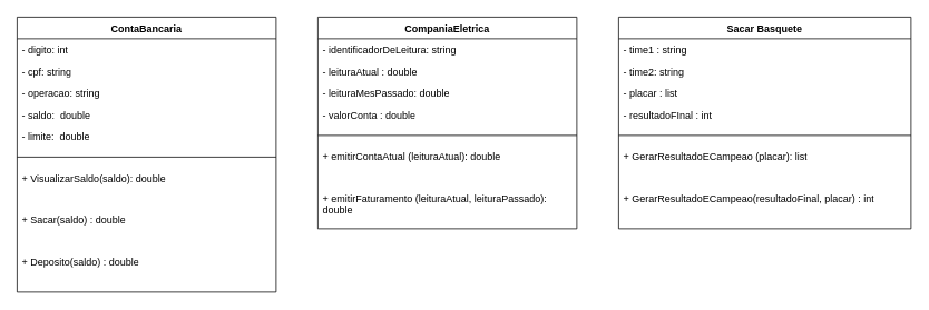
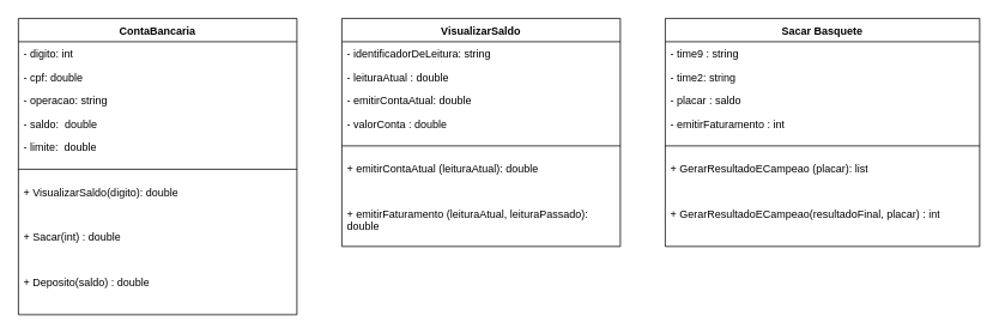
  <mxCell id="0" />
  <mxCell id="1" parent="0" />
  <mxCell id="2" value="ContaBancaria" style="swimlane;fontStyle=1;align=center;verticalAlign=top;childLayout=stackLayout;horizontal=1;startSize=26;horizontalStack=0;resizeParent=1;resizeParentMax=0;resizeLast=0;collapsible=1;marginBottom=0;whiteSpace=wrap;html=1;" vertex="1" parent="1"><mxGeometry x="20" y="20" width="310" height="330" as="geometry" /></mxCell>
  <mxCell id="3" value="- digito: int&lt;br&gt;" style="text;strokeColor=none;fillColor=none;align=left;verticalAlign=top;spacingLeft=4;spacingRight=4;overflow=hidden;rotatable=0;points=[[0,0.5],[1,0.5]];portConstraint=eastwest;whiteSpace=wrap;html=1;" vertex="1" parent="2"><mxGeometry y="26" width="310" height="26" as="geometry" /></mxCell>
- <mxCell id="4" value="- cpf: string" style="text;strokeColor=none;fillColor=none;align=left;verticalAlign=top;spacingLeft=4;spacingRight=4;overflow=hidden;rotatable=0;points=[[0,0.5],[1,0.5]];portConstraint=eastwest;whiteSpace=wrap;html=1;" vertex="1" parent="2"><mxGeometry y="52" width="310" height="26" as="geometry" /></mxCell>
+ <mxCell id="4" value="- cpf: double" style="text;strokeColor=none;fillColor=none;align=left;verticalAlign=top;spacingLeft=4;spacingRight=4;overflow=hidden;rotatable=0;points=[[0,0.5],[1,0.5]];portConstraint=eastwest;whiteSpace=wrap;html=1;" vertex="1" parent="2"><mxGeometry y="52" width="310" height="26" as="geometry" /></mxCell>
  <mxCell id="5" value="- operacao: string" style="text;strokeColor=none;fillColor=none;align=left;verticalAlign=top;spacingLeft=4;spacingRight=4;overflow=hidden;rotatable=0;points=[[0,0.5],[1,0.5]];portConstraint=eastwest;whiteSpace=wrap;html=1;" vertex="1" parent="2"><mxGeometry y="78" width="310" height="26" as="geometry" /></mxCell>
  <mxCell id="6" value="- saldo:&amp;nbsp; double" style="text;strokeColor=none;fillColor=none;align=left;verticalAlign=top;spacingLeft=4;spacingRight=4;overflow=hidden;rotatable=0;points=[[0,0.5],[1,0.5]];portConstraint=eastwest;whiteSpace=wrap;html=1;" vertex="1" parent="2"><mxGeometry y="104" width="310" height="26" as="geometry" /></mxCell>
  <mxCell id="7" value="- limite:&amp;nbsp; double" style="text;strokeColor=none;fillColor=none;align=left;verticalAlign=top;spacingLeft=4;spacingRight=4;overflow=hidden;rotatable=0;points=[[0,0.5],[1,0.5]];portConstraint=eastwest;whiteSpace=wrap;html=1;" vertex="1" parent="2"><mxGeometry y="130" width="310" height="26" as="geometry" /></mxCell>
  <mxCell id="8" value="" style="line;strokeWidth=1;fillColor=none;align=left;verticalAlign=middle;spacingTop=-1;spacingLeft=3;spacingRight=3;rotatable=0;labelPosition=right;points=[];portConstraint=eastwest;strokeColor=inherit;" vertex="1" parent="2"><mxGeometry y="156" width="310" height="24" as="geometry" /></mxCell>
- <mxCell id="9" value="+ VisualizarSaldo(saldo): double" style="text;strokeColor=none;fillColor=none;align=left;verticalAlign=top;spacingLeft=4;spacingRight=4;overflow=hidden;rotatable=0;points=[[0,0.5],[1,0.5]];portConstraint=eastwest;whiteSpace=wrap;html=1;" vertex="1" parent="2"><mxGeometry y="180" width="310" height="50" as="geometry" /></mxCell>
- <mxCell id="10" value="+ Sacar(saldo) : double" style="text;strokeColor=none;fillColor=none;align=left;verticalAlign=top;spacingLeft=4;spacingRight=4;overflow=hidden;rotatable=0;points=[[0,0.5],[1,0.5]];portConstraint=eastwest;whiteSpace=wrap;html=1;" vertex="1" parent="2"><mxGeometry y="230" width="310" height="50" as="geometry" /></mxCell>
+ <mxCell id="9" value="+ VisualizarSaldo(digito): double" style="text;strokeColor=none;fillColor=none;align=left;verticalAlign=top;spacingLeft=4;spacingRight=4;overflow=hidden;rotatable=0;points=[[0,0.5],[1,0.5]];portConstraint=eastwest;whiteSpace=wrap;html=1;" vertex="1" parent="2"><mxGeometry y="180" width="310" height="50" as="geometry" /></mxCell>
+ <mxCell id="10" value="+ Sacar(int) : double" style="text;strokeColor=none;fillColor=none;align=left;verticalAlign=top;spacingLeft=4;spacingRight=4;overflow=hidden;rotatable=0;points=[[0,0.5],[1,0.5]];portConstraint=eastwest;whiteSpace=wrap;html=1;" vertex="1" parent="2"><mxGeometry y="230" width="310" height="50" as="geometry" /></mxCell>
  <mxCell id="11" value="+ Deposito(saldo) : double" style="text;strokeColor=none;fillColor=none;align=left;verticalAlign=top;spacingLeft=4;spacingRight=4;overflow=hidden;rotatable=0;points=[[0,0.5],[1,0.5]];portConstraint=eastwest;whiteSpace=wrap;html=1;" vertex="1" parent="2"><mxGeometry y="280" width="310" height="50" as="geometry" /></mxCell>
- <mxCell id="12" value="CompaniaEletrica" style="swimlane;fontStyle=1;align=center;verticalAlign=top;childLayout=stackLayout;horizontal=1;startSize=26;horizontalStack=0;resizeParent=1;resizeParentMax=0;resizeLast=0;collapsible=1;marginBottom=0;whiteSpace=wrap;html=1;" vertex="1" parent="1"><mxGeometry x="380" y="20" width="310" height="254" as="geometry" /></mxCell>
+ <mxCell id="12" value="VisualizarSaldo" style="swimlane;fontStyle=1;align=center;verticalAlign=top;childLayout=stackLayout;horizontal=1;startSize=26;horizontalStack=0;resizeParent=1;resizeParentMax=0;resizeLast=0;collapsible=1;marginBottom=0;whiteSpace=wrap;html=1;" vertex="1" parent="1"><mxGeometry x="380" y="20" width="310" height="254" as="geometry" /></mxCell>
  <mxCell id="13" value="- identificadorDeLeitura: string" style="text;strokeColor=none;fillColor=none;align=left;verticalAlign=top;spacingLeft=4;spacingRight=4;overflow=hidden;rotatable=0;points=[[0,0.5],[1,0.5]];portConstraint=eastwest;whiteSpace=wrap;html=1;" vertex="1" parent="12"><mxGeometry y="26" width="310" height="26" as="geometry" /></mxCell>
  <mxCell id="14" value="- leituraAtual : double" style="text;strokeColor=none;fillColor=none;align=left;verticalAlign=top;spacingLeft=4;spacingRight=4;overflow=hidden;rotatable=0;points=[[0,0.5],[1,0.5]];portConstraint=eastwest;whiteSpace=wrap;html=1;" vertex="1" parent="12"><mxGeometry y="52" width="310" height="26" as="geometry" /></mxCell>
- <mxCell id="15" value="- leituraMesPassado: double" style="text;strokeColor=none;fillColor=none;align=left;verticalAlign=top;spacingLeft=4;spacingRight=4;overflow=hidden;rotatable=0;points=[[0,0.5],[1,0.5]];portConstraint=eastwest;whiteSpace=wrap;html=1;" vertex="1" parent="12"><mxGeometry y="78" width="310" height="26" as="geometry" /></mxCell>
+ <mxCell id="15" value="- emitirContaAtual: double" style="text;strokeColor=none;fillColor=none;align=left;verticalAlign=top;spacingLeft=4;spacingRight=4;overflow=hidden;rotatable=0;points=[[0,0.5],[1,0.5]];portConstraint=eastwest;whiteSpace=wrap;html=1;" vertex="1" parent="12"><mxGeometry y="78" width="310" height="26" as="geometry" /></mxCell>
  <mxCell id="16" value="- valorConta : double" style="text;strokeColor=none;fillColor=none;align=left;verticalAlign=top;spacingLeft=4;spacingRight=4;overflow=hidden;rotatable=0;points=[[0,0.5],[1,0.5]];portConstraint=eastwest;whiteSpace=wrap;html=1;" vertex="1" parent="12"><mxGeometry y="104" width="310" height="26" as="geometry" /></mxCell>
  <mxCell id="17" value="" style="line;strokeWidth=1;fillColor=none;align=left;verticalAlign=middle;spacingTop=-1;spacingLeft=3;spacingRight=3;rotatable=0;labelPosition=right;points=[];portConstraint=eastwest;strokeColor=inherit;" vertex="1" parent="12"><mxGeometry y="130" width="310" height="24" as="geometry" /></mxCell>
  <mxCell id="18" value="+ emitirContaAtual (leituraAtual): double" style="text;strokeColor=none;fillColor=none;align=left;verticalAlign=top;spacingLeft=4;spacingRight=4;overflow=hidden;rotatable=0;points=[[0,0.5],[1,0.5]];portConstraint=eastwest;whiteSpace=wrap;html=1;" vertex="1" parent="12"><mxGeometry y="154" width="310" height="50" as="geometry" /></mxCell>
  <mxCell id="19" value="+ emitirFaturamento (leituraAtual, leituraPassado): double" style="text;strokeColor=none;fillColor=none;align=left;verticalAlign=top;spacingLeft=4;spacingRight=4;overflow=hidden;rotatable=0;points=[[0,0.5],[1,0.5]];portConstraint=eastwest;whiteSpace=wrap;html=1;" vertex="1" parent="12"><mxGeometry y="204" width="310" height="50" as="geometry" /></mxCell>
  <mxCell id="20" value="Sacar Basquete" style="swimlane;fontStyle=1;align=center;verticalAlign=top;childLayout=stackLayout;horizontal=1;startSize=26;horizontalStack=0;resizeParent=1;resizeParentMax=0;resizeLast=0;collapsible=1;marginBottom=0;whiteSpace=wrap;html=1;" vertex="1" parent="1"><mxGeometry x="740" y="20" width="350" height="254" as="geometry" /></mxCell>
- <mxCell id="21" value="- time1 : string" style="text;strokeColor=none;fillColor=none;align=left;verticalAlign=top;spacingLeft=4;spacingRight=4;overflow=hidden;rotatable=0;points=[[0,0.5],[1,0.5]];portConstraint=eastwest;whiteSpace=wrap;html=1;" vertex="1" parent="20"><mxGeometry y="26" width="350" height="26" as="geometry" /></mxCell>
+ <mxCell id="21" value="- time9 : string" style="text;strokeColor=none;fillColor=none;align=left;verticalAlign=top;spacingLeft=4;spacingRight=4;overflow=hidden;rotatable=0;points=[[0,0.5],[1,0.5]];portConstraint=eastwest;whiteSpace=wrap;html=1;" vertex="1" parent="20"><mxGeometry y="26" width="350" height="26" as="geometry" /></mxCell>
  <mxCell id="22" value="- time2: string" style="text;strokeColor=none;fillColor=none;align=left;verticalAlign=top;spacingLeft=4;spacingRight=4;overflow=hidden;rotatable=0;points=[[0,0.5],[1,0.5]];portConstraint=eastwest;whiteSpace=wrap;html=1;" vertex="1" parent="20"><mxGeometry y="52" width="350" height="26" as="geometry" /></mxCell>
- <mxCell id="23" value="- placar : list" style="text;strokeColor=none;fillColor=none;align=left;verticalAlign=top;spacingLeft=4;spacingRight=4;overflow=hidden;rotatable=0;points=[[0,0.5],[1,0.5]];portConstraint=eastwest;whiteSpace=wrap;html=1;" vertex="1" parent="20"><mxGeometry y="78" width="350" height="26" as="geometry" /></mxCell>
- <mxCell id="24" value="- resultadoFInal : int" style="text;strokeColor=none;fillColor=none;align=left;verticalAlign=top;spacingLeft=4;spacingRight=4;overflow=hidden;rotatable=0;points=[[0,0.5],[1,0.5]];portConstraint=eastwest;whiteSpace=wrap;html=1;" vertex="1" parent="20"><mxGeometry y="104" width="350" height="26" as="geometry" /></mxCell>
+ <mxCell id="23" value="- placar : saldo" style="text;strokeColor=none;fillColor=none;align=left;verticalAlign=top;spacingLeft=4;spacingRight=4;overflow=hidden;rotatable=0;points=[[0,0.5],[1,0.5]];portConstraint=eastwest;whiteSpace=wrap;html=1;" vertex="1" parent="20"><mxGeometry y="78" width="350" height="26" as="geometry" /></mxCell>
+ <mxCell id="24" value="- emitirFaturamento : int" style="text;strokeColor=none;fillColor=none;align=left;verticalAlign=top;spacingLeft=4;spacingRight=4;overflow=hidden;rotatable=0;points=[[0,0.5],[1,0.5]];portConstraint=eastwest;whiteSpace=wrap;html=1;" vertex="1" parent="20"><mxGeometry y="104" width="350" height="26" as="geometry" /></mxCell>
  <mxCell id="25" value="" style="line;strokeWidth=1;fillColor=none;align=left;verticalAlign=middle;spacingTop=-1;spacingLeft=3;spacingRight=3;rotatable=0;labelPosition=right;points=[];portConstraint=eastwest;strokeColor=inherit;" vertex="1" parent="20"><mxGeometry y="130" width="350" height="24" as="geometry" /></mxCell>
  <mxCell id="26" value="+ GerarResultadoECampeao (placar): list" style="text;strokeColor=none;fillColor=none;align=left;verticalAlign=top;spacingLeft=4;spacingRight=4;overflow=hidden;rotatable=0;points=[[0,0.5],[1,0.5]];portConstraint=eastwest;whiteSpace=wrap;html=1;" vertex="1" parent="20"><mxGeometry y="154" width="350" height="50" as="geometry" /></mxCell>
  <mxCell id="27" value="+ GerarResultadoECampeao(resultadoFinal, placar) : int" style="text;strokeColor=none;fillColor=none;align=left;verticalAlign=top;spacingLeft=4;spacingRight=4;overflow=hidden;rotatable=0;points=[[0,0.5],[1,0.5]];portConstraint=eastwest;whiteSpace=wrap;html=1;" vertex="1" parent="20"><mxGeometry y="204" width="350" height="50" as="geometry" /></mxCell>
